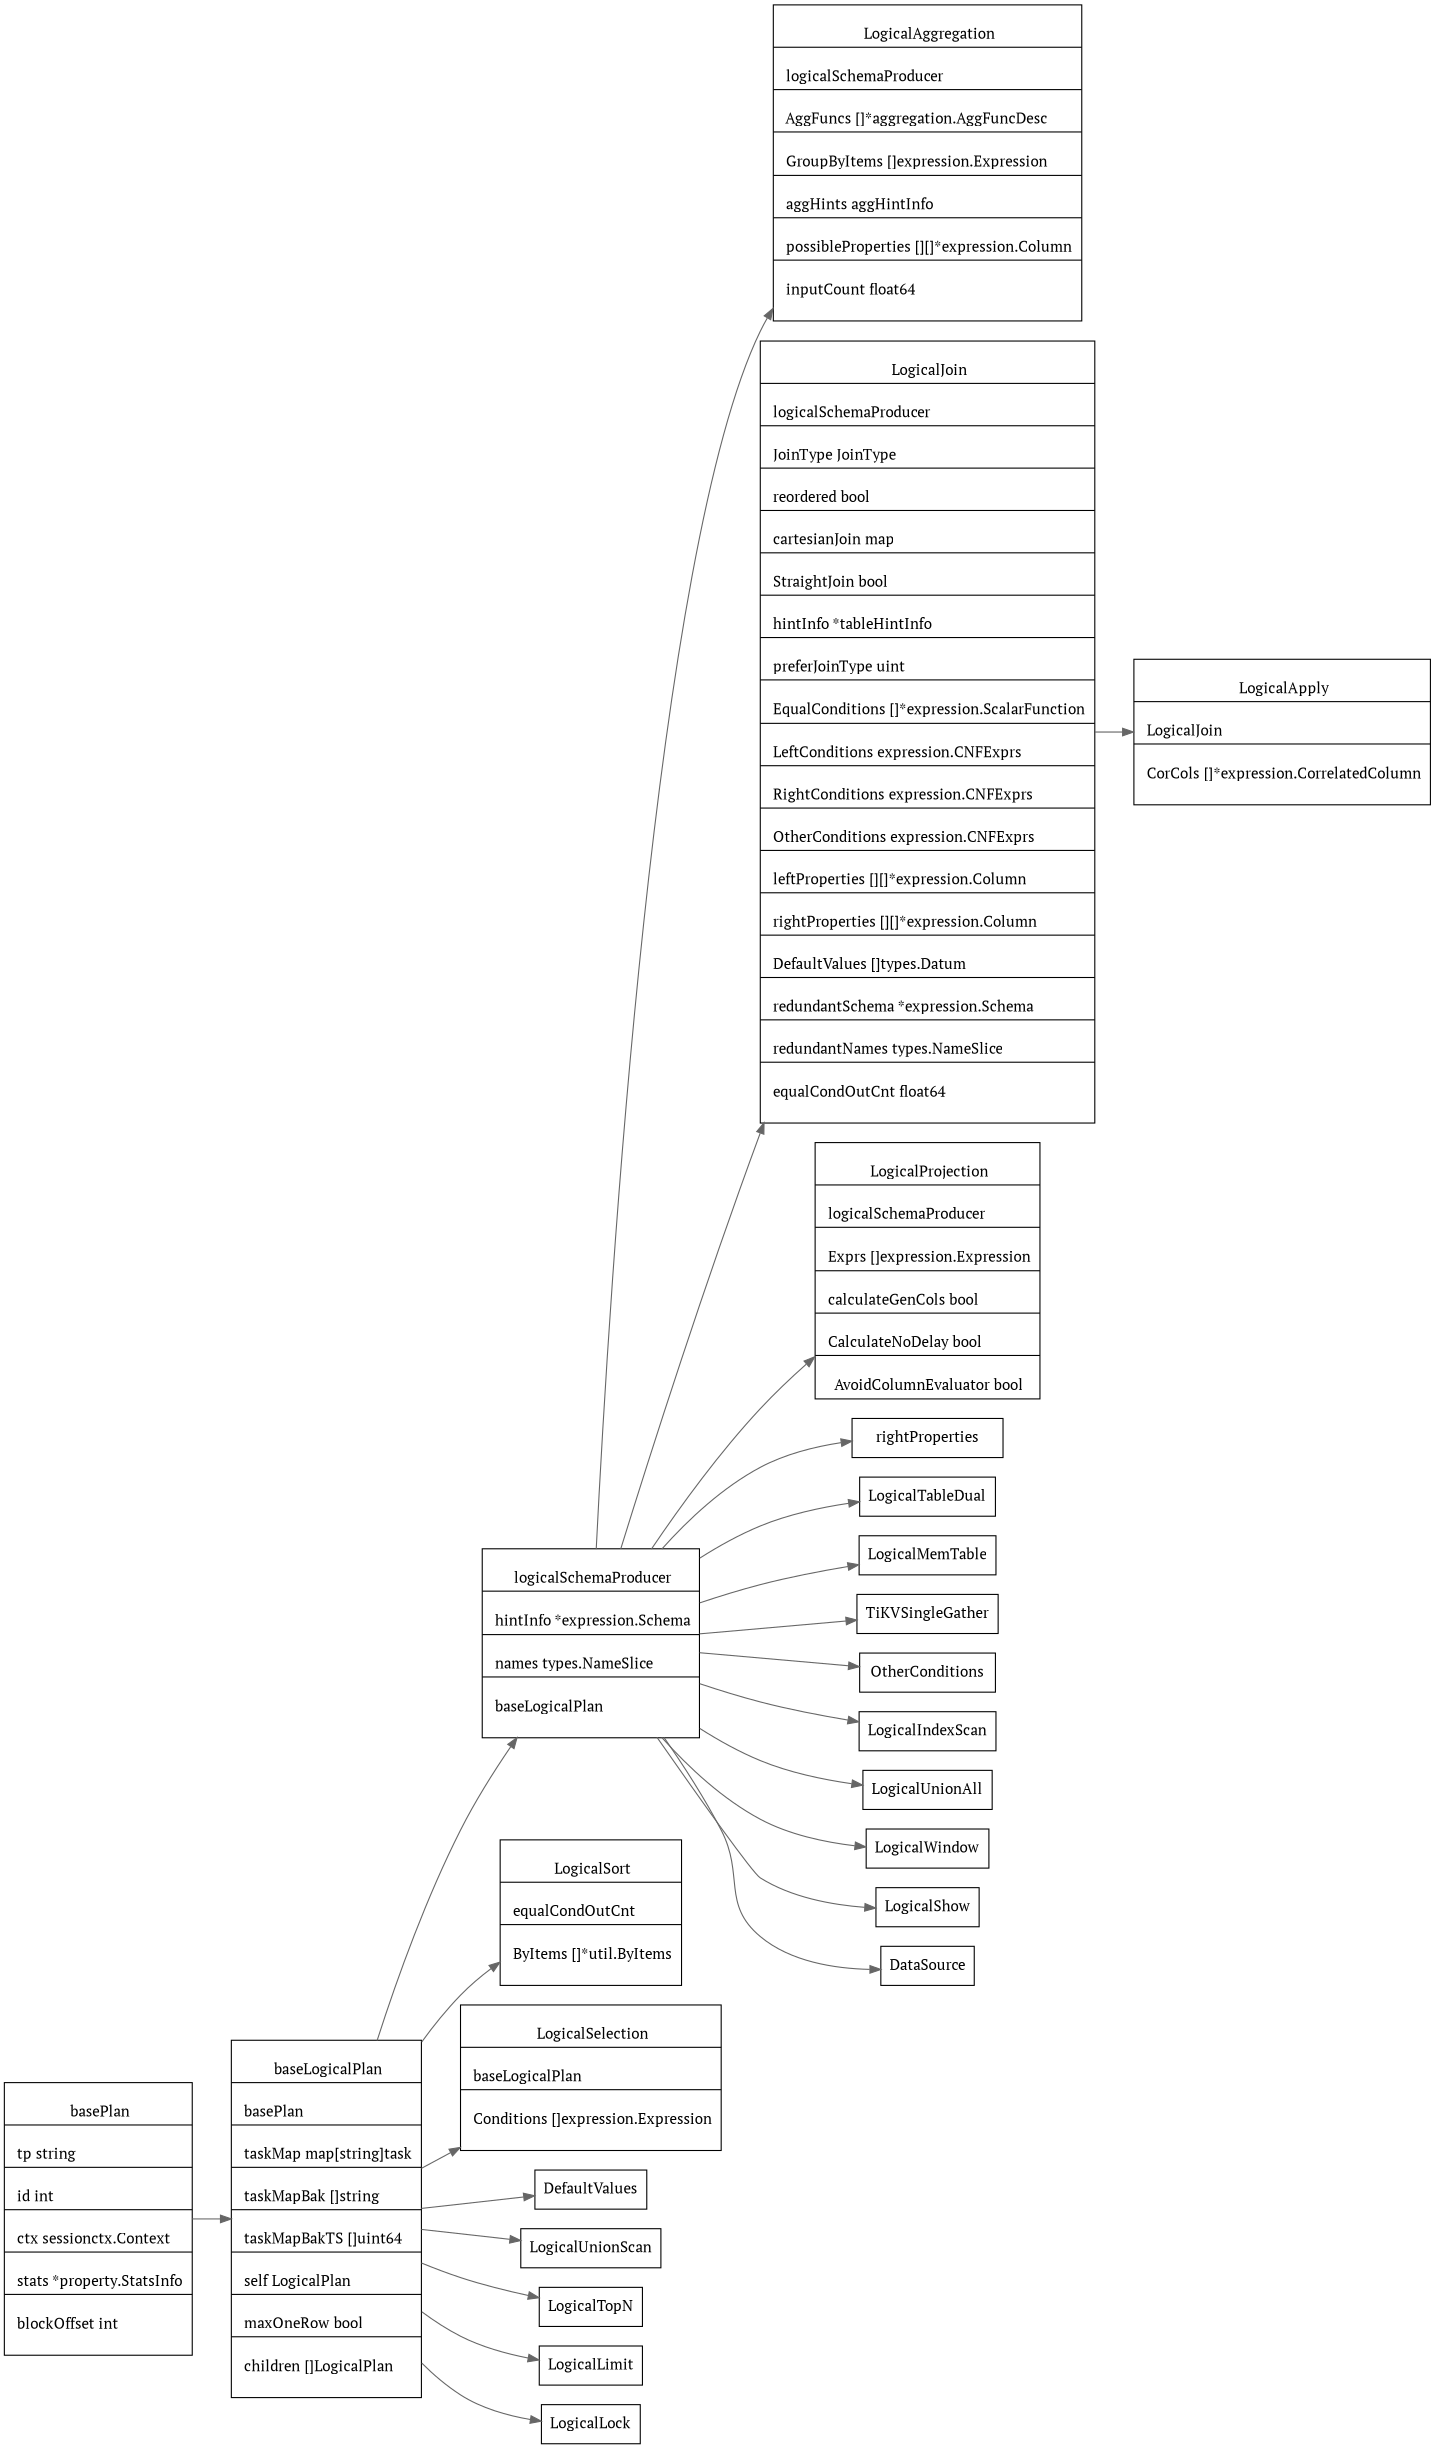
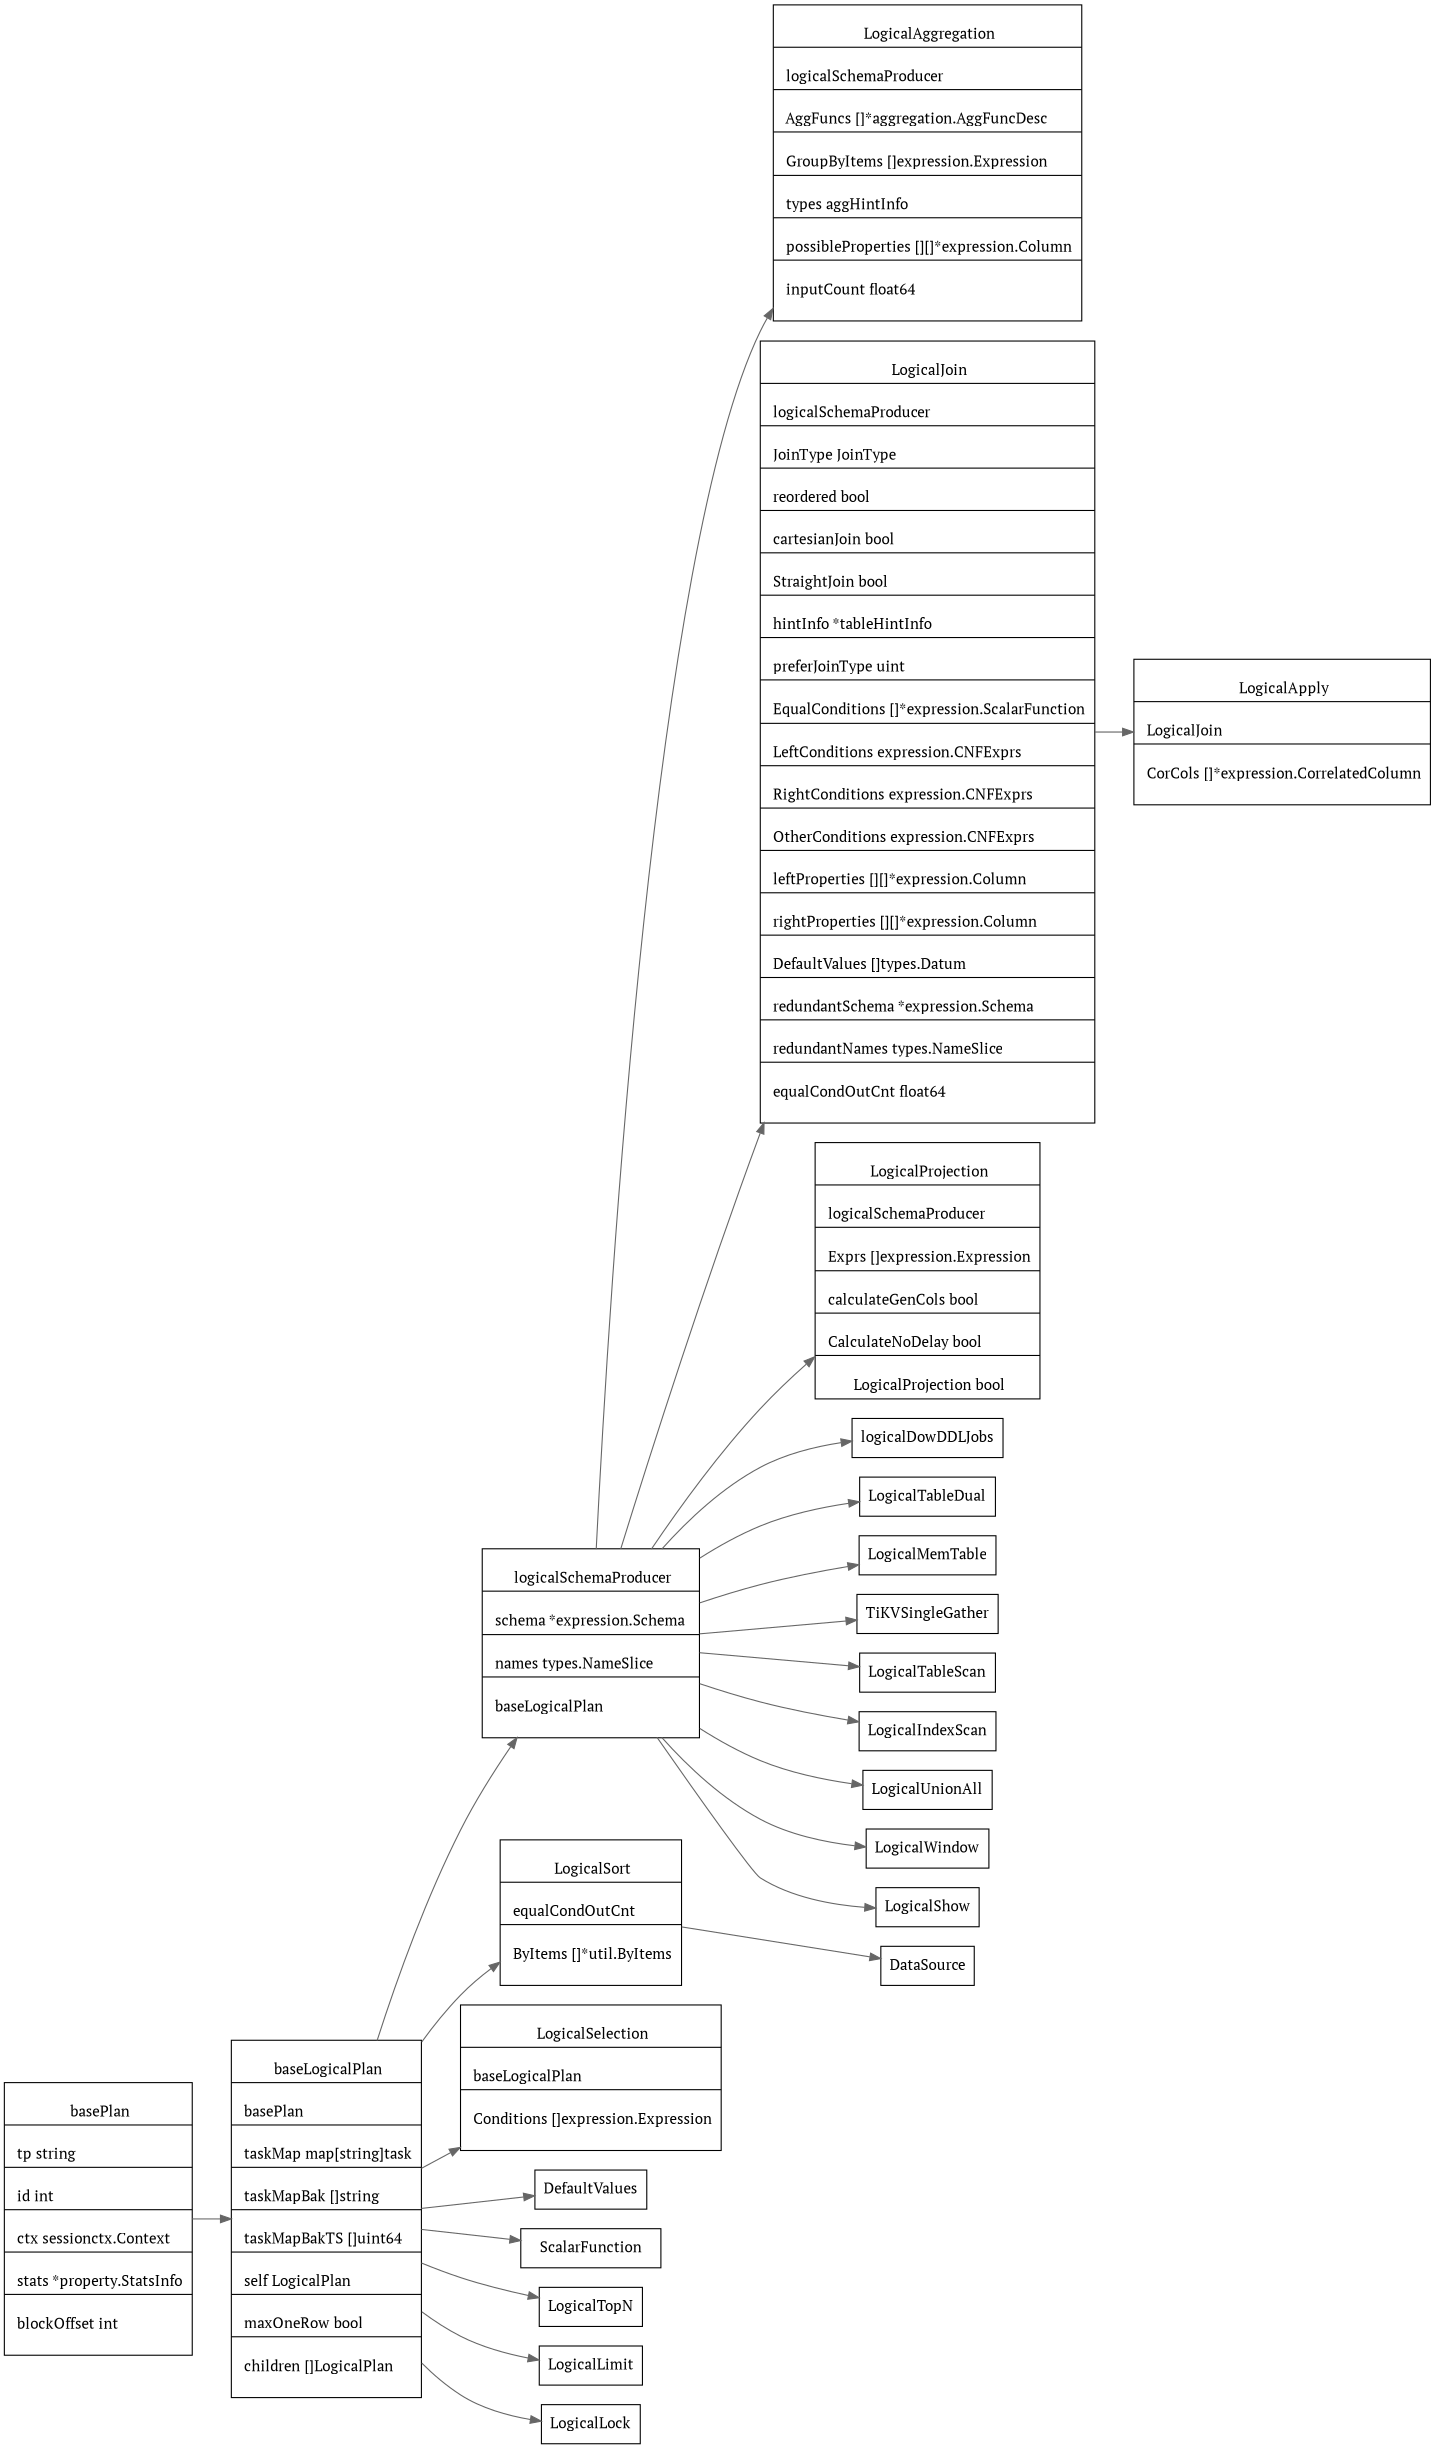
  digraph {
    fontname="PT Serif"
    newrank=true
    rankdir=LR
    node [fontname="PT Serif" shape=box]
    edge [color=gray40 fontname="PT Serif"]
    n1 [label="{{\n      basePlan|\n      tp string\l|\n	    id          int\l|\n	    ctx         sessionctx.Context\l|\n	    stats       *property.StatsInfo\l|\n	    blockOffset int\l\n    }}" shape=record]
    n2 [label="{{\n      baseLogicalPlan|\n        basePlan\l|\n        taskMap map[string]task\l|\n        taskMapBak []string\l|\n	      taskMapBakTS []uint64\l|\n	      self         LogicalPlan\l|\n	      maxOneRow    bool\l|\n	      children     []LogicalPlan\l\n    }}" shape=record]
-   n3 [label="{{\n      logicalSchemaProducer|\n	      hintInfo *expression.Schema\l|\n	      names  types.NameSlice\l|\n	      baseLogicalPlan\l\n    }}" shape=record]
+   n3 [label="{{\n      logicalSchemaProducer|\n	      schema *expression.Schema\l|\n	      names  types.NameSlice\l|\n	      baseLogicalPlan\l\n    }}" shape=record]
    n4 [label="{{\n      LogicalSort|\n        equalCondOutCnt\l|\n        ByItems []*util.ByItems\l\n    }}" shape=record]
    n5 [label="{{\n      LogicalSelection|\n        baseLogicalPlan\l|\n        Conditions []expression.Expression\l\n    }}" shape=record]
    n6 [label=DefaultValues]
-   LogicalUnionScan
+   LogicalUnionScan [label=ScalarFunction]
    LogicalTopN
    LogicalLimit
    LogicalLock
-   n11 [label="{{\n      LogicalAggregation|\n        logicalSchemaProducer\l|\n        AggFuncs     []*aggregation.AggFuncDesc\l|\n        GroupByItems []expression.Expression\l|\n        aggHints aggHintInfo\l|\n        possibleProperties [][]*expression.Column\l|\n        inputCount         float64\l\n    }}" shape=record]
-   n12 [label="{{\n      LogicalJoin|\n	    logicalSchemaProducer\l|\n	    JoinType      JoinType\l|\n	    reordered     bool\l|\n	    cartesianJoin map\l|\n	    StraightJoin  bool\l|\n	    hintInfo       *tableHintInfo\l|\n	    preferJoinType uint\l|\n	    EqualConditions []*expression.ScalarFunction\l|\n	    LeftConditions  expression.CNFExprs\l|\n	    RightConditions expression.CNFExprs\l|\n	    OtherConditions expression.CNFExprs\l|\n	    leftProperties  [][]*expression.Column\l|\n	    rightProperties [][]*expression.Column\l|\n	    DefaultValues []types.Datum\l|\n	    redundantSchema *expression.Schema\l|\n	    redundantNames  types.NameSlice\l|\n	    equalCondOutCnt float64\l\n    }}" shape=record]
-   n13 [label="{{\n      LogicalProjection|\n	      logicalSchemaProducer\l|\n	      Exprs []expression.Expression\l|\n	      calculateGenCols bool\l|\n	      CalculateNoDelay bool\l|\n	      AvoidColumnEvaluator bool\n    }}" shape=record]
-   logicalDowDDLJobs [label=rightProperties]
+   n11 [label="{{\n      LogicalAggregation|\n        logicalSchemaProducer\l|\n        AggFuncs     []*aggregation.AggFuncDesc\l|\n        GroupByItems []expression.Expression\l|\n        types aggHintInfo\l|\n        possibleProperties [][]*expression.Column\l|\n        inputCount         float64\l\n    }}" shape=record]
+   n12 [label="{{\n      LogicalJoin|\n	    logicalSchemaProducer\l|\n	    JoinType      JoinType\l|\n	    reordered     bool\l|\n	    cartesianJoin bool\l|\n	    StraightJoin  bool\l|\n	    hintInfo       *tableHintInfo\l|\n	    preferJoinType uint\l|\n	    EqualConditions []*expression.ScalarFunction\l|\n	    LeftConditions  expression.CNFExprs\l|\n	    RightConditions expression.CNFExprs\l|\n	    OtherConditions expression.CNFExprs\l|\n	    leftProperties  [][]*expression.Column\l|\n	    rightProperties [][]*expression.Column\l|\n	    DefaultValues []types.Datum\l|\n	    redundantSchema *expression.Schema\l|\n	    redundantNames  types.NameSlice\l|\n	    equalCondOutCnt float64\l\n    }}" shape=record]
+   n13 [label="{{\n      LogicalProjection|\n	      logicalSchemaProducer\l|\n	      Exprs []expression.Expression\l|\n	      calculateGenCols bool\l|\n	      CalculateNoDelay bool\l|\n	      LogicalProjection bool\n    }}" shape=record]
+   logicalDowDDLJobs
    LogicalTableDual
    LogicalMemTable
    DataSource
    TiKVSingleGather
-   LogicalTableScan [label=OtherConditions]
+   LogicalTableScan
    LogicalIndexScan
    LogicalUnionAll
    LogicalWindow
    LogicalShow
    n24 [label="{{\n      LogicalApply|\n        LogicalJoin\l|\n        CorCols []*expression.CorrelatedColumn\l\n    }}" shape=record]
    n1 -> n2
    n2 -> n3
    n2 -> n4
    n2 -> n5
    n2 -> n6
    n2 -> LogicalUnionScan
    n2 -> LogicalTopN
    n2 -> LogicalLimit
    n2 -> LogicalLock
    n3 -> n11
    n3 -> n12
    n3 -> n13
    n3 -> logicalDowDDLJobs
    n3 -> LogicalTableDual
    n3 -> LogicalMemTable
-   n3 -> DataSource
+   n4 -> DataSource
    n3 -> TiKVSingleGather
    n3 -> LogicalTableScan
    n3 -> LogicalIndexScan
    n3 -> LogicalUnionAll
    n3 -> LogicalWindow
    n3 -> LogicalShow
    n12 -> n24
  }
